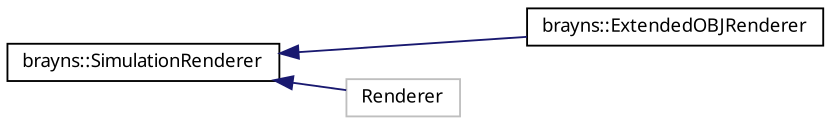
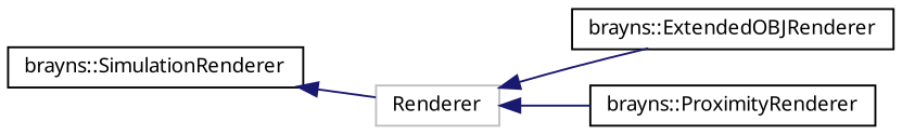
  digraph {
    rankdir=LR
    node [color=black fillcolor=white fontname=Sans fontsize=10 shape=record style=filled]
    edge [color=midnightblue dir=back fontname=Sans fontsize=10 labelfontname=Sans labelfontsize=10 style=solid]
    n1 [color=grey75 height=0.2 label=Renderer width=0.4]
    n2 [height=0.2 label="brayns::ExtendedOBJRenderer" width=0.4]
+   n3 [height=0.2 label="brayns::ProximityRenderer" width=0.4]
    n4 [height=0.2 label="brayns::SimulationRenderer" width=0.4]
-   n4 -> n2
+   n1 -> n2
+   n1 -> n3
    n4 -> n1
  }
